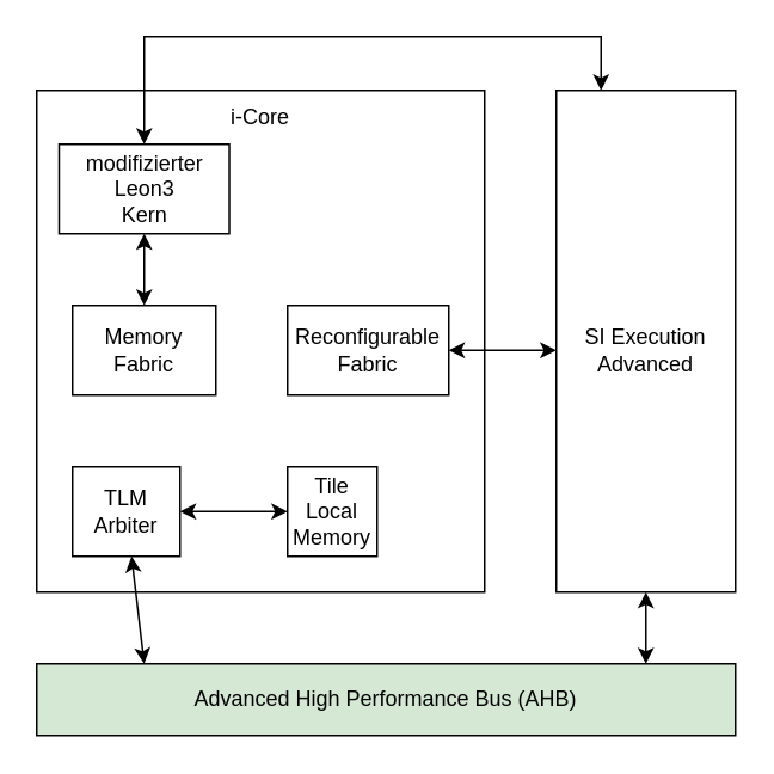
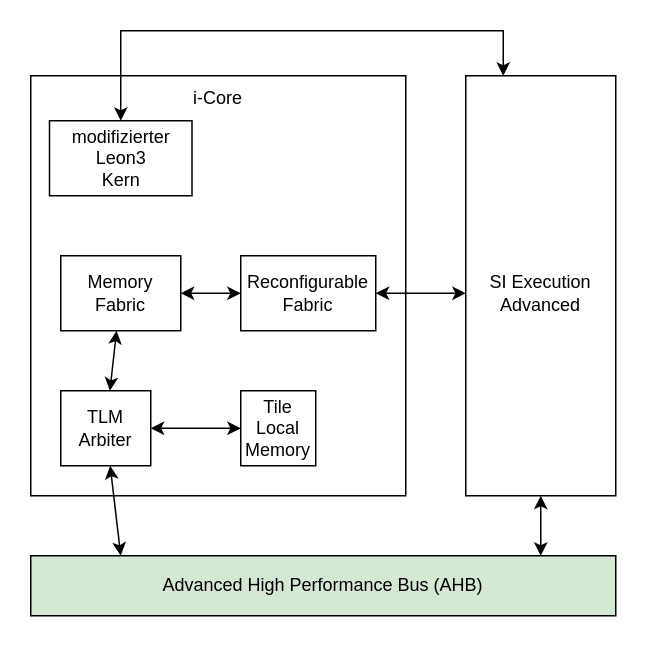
  <mxCell id="0" />
  <mxCell id="1" parent="0" />
  <mxCell id="2" value="" style="rounded=0;whiteSpace=wrap;html=1;" parent="1" vertex="1"><mxGeometry x="20" y="50" width="250" height="280" as="geometry" /></mxCell>
  <mxCell id="3" value="Tile&lt;br&gt;Local&lt;br&gt;Memory" style="rounded=0;whiteSpace=wrap;html=1;" parent="1" vertex="1"><mxGeometry x="160" y="260" width="50" height="50" as="geometry" /></mxCell>
  <mxCell id="4" value="TLM Arbiter" style="rounded=0;whiteSpace=wrap;html=1;" parent="1" vertex="1"><mxGeometry x="40" y="260" width="60" height="50" as="geometry" /></mxCell>
  <mxCell id="5" value="" style="endArrow=classic;startArrow=classic;html=1;rounded=0;entryX=0;entryY=0.5;entryDx=0;entryDy=0;exitX=1;exitY=0.5;exitDx=0;exitDy=0;" parent="1" source="4" target="3" edge="1"><mxGeometry width="50" height="50" relative="1" as="geometry"><mxPoint x="30" y="470" as="sourcePoint" /><mxPoint x="80" y="420" as="targetPoint" /></mxGeometry></mxCell>
  <mxCell id="6" value="Memory&lt;br&gt;Fabric" style="rounded=0;whiteSpace=wrap;html=1;" parent="1" vertex="1"><mxGeometry x="40" y="170" width="80" height="50" as="geometry" /></mxCell>
+ <mxCell id="7" value="" style="endArrow=classic;startArrow=classic;html=1;rounded=0;" parent="1" source="6" target="4" edge="1"><mxGeometry width="50" height="50" relative="1" as="geometry"><mxPoint x="20" y="550" as="sourcePoint" /><mxPoint x="70" y="500" as="targetPoint" /></mxGeometry></mxCell>
  <mxCell id="8" value="Advanced High Performance Bus (AHB)" style="rounded=0;whiteSpace=wrap;html=1;fillColor=#d5e8d4;" parent="1" vertex="1"><mxGeometry x="20" y="370" width="390" height="40" as="geometry" /></mxCell>
  <mxCell id="9" value="Reconfigurable&lt;br&gt;Fabric" style="rounded=0;whiteSpace=wrap;html=1;" parent="1" vertex="1"><mxGeometry x="160" y="170" width="90" height="50" as="geometry" /></mxCell>
+ <mxCell id="10" value="" style="endArrow=classic;startArrow=classic;html=1;rounded=0;" parent="1" source="6" target="9" edge="1"><mxGeometry width="50" height="50" relative="1" as="geometry"><mxPoint x="-70" y="110" as="sourcePoint" /><mxPoint y="60" as="targetPoint" x="-20" /></mxGeometry></mxCell>
  <mxCell id="11" value="modifizierter&lt;br&gt;Leon3&lt;br&gt;Kern" style="rounded=0;whiteSpace=wrap;html=1;" parent="1" vertex="1"><mxGeometry x="32.5" y="80" width="95" height="50" as="geometry" /></mxCell>
- <mxCell id="12" value="" style="endArrow=classic;startArrow=classic;html=1;rounded=0;" parent="1" source="6" target="11" edge="1"><mxGeometry width="50" height="50" relative="1" as="geometry"><mxPoint x="-200" y="220" as="sourcePoint" /><mxPoint x="-150" y="170" as="targetPoint" /></mxGeometry></mxCell>
  <mxCell id="13" value="i-Core" style="text;html=1;strokeColor=none;fillColor=none;align=center;verticalAlign=middle;whiteSpace=wrap;rounded=0;" parent="1" vertex="1"><mxGeometry x="115" y="50" width="60" height="30" as="geometry" /></mxCell>
  <mxCell id="14" value="" style="endArrow=classic;startArrow=classic;html=1;rounded=0;" parent="1" target="4" edge="1"><mxGeometry width="50" height="50" relative="1" as="geometry"><mxPoint x="80" y="370" as="sourcePoint" /><mxPoint x="180" y="250" as="targetPoint" /></mxGeometry></mxCell>
  <mxCell id="15" value="" style="rounded=0;whiteSpace=wrap;html=1;" parent="1" vertex="1"><mxGeometry x="310" y="50" width="100" height="280" as="geometry" /></mxCell>
  <mxCell id="16" value="SI Execution Advanced" style="text;html=1;strokeColor=none;fillColor=none;align=center;verticalAlign=middle;whiteSpace=wrap;rounded=0;" parent="1" vertex="1"><mxGeometry x="325" y="180" width="70" height="30" as="geometry" /></mxCell>
  <mxCell id="17" value="" style="endArrow=classic;startArrow=classic;html=1;rounded=0;" parent="1" source="9" edge="1"><mxGeometry width="50" height="50" relative="1" as="geometry"><mxPoint x="540" y="150" as="sourcePoint" /><mxPoint x="310" y="195" as="targetPoint" /></mxGeometry></mxCell>
  <mxCell id="18" value="" style="endArrow=classic;startArrow=classic;html=1;rounded=0;" parent="1" target="15" edge="1"><mxGeometry width="50" height="50" relative="1" as="geometry"><mxPoint x="360" y="370" as="sourcePoint" /><mxPoint x="310" y="480" as="targetPoint" /></mxGeometry></mxCell>
  <mxCell id="19" value="" style="endArrow=classic;startArrow=classic;html=1;rounded=0;exitX=0.5;exitY=0;exitDx=0;exitDy=0;entryX=0.25;entryY=0;entryDx=0;entryDy=0;" parent="1" source="11" target="15" edge="1"><mxGeometry width="50" height="50" relative="1" as="geometry"><mxPoint x="170" y="50" as="sourcePoint" /><mxPoint x="340" y="50" as="targetPoint" /><Array as="points"><mxPoint x="80" y="20" /><mxPoint x="335" y="20" /></Array></mxGeometry></mxCell>
